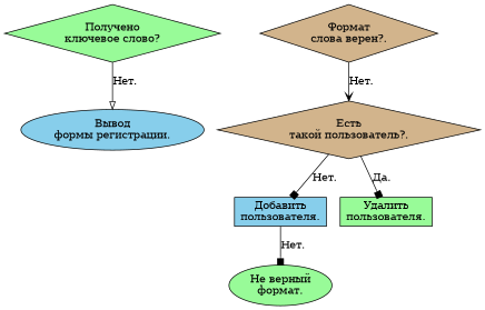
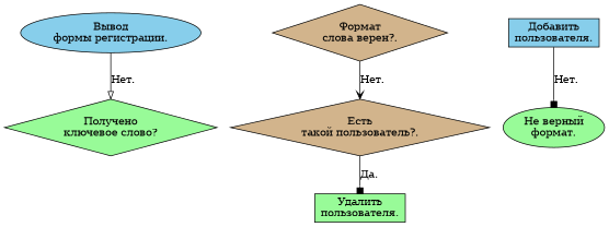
  digraph {
    node [fillcolor=palegreen style=filled shape=diamond]
    edge [arrowhead=box]
    "Вывод\nформы регистрации." [fillcolor=skyblue shape=""]
    "Получено\nключевое слово?"
    "Формат\nслова верен?." [fillcolor=tan]
    "Есть\nтакой пользователь?." [fillcolor=tan]
    "Не верный\nформат." [shape=""]
    "Добавить\nпользователя." [fillcolor=skyblue shape=polygon]
    "Удалить\nпользователя." [shape=polygon]
-   "Получено\nключевое слово?" -> "Вывод\nформы регистрации." [arrowhead=onormal label="Нет."]
+   "Вывод\nформы регистрации." -> "Получено\nключевое слово?" [arrowhead=onormal label="Нет."]
    "Формат\nслова верен?." -> "Есть\nтакой пользователь?." [arrowhead=vee label="Нет."]
-   "Есть\nтакой пользователь?." -> "Добавить\nпользователя." [label="Нет."]
    "Есть\nтакой пользователь?." -> "Удалить\nпользователя." [label="Да."]
    "Добавить\nпользователя." -> "Не верный\nформат." [label="Нет."]
  }
